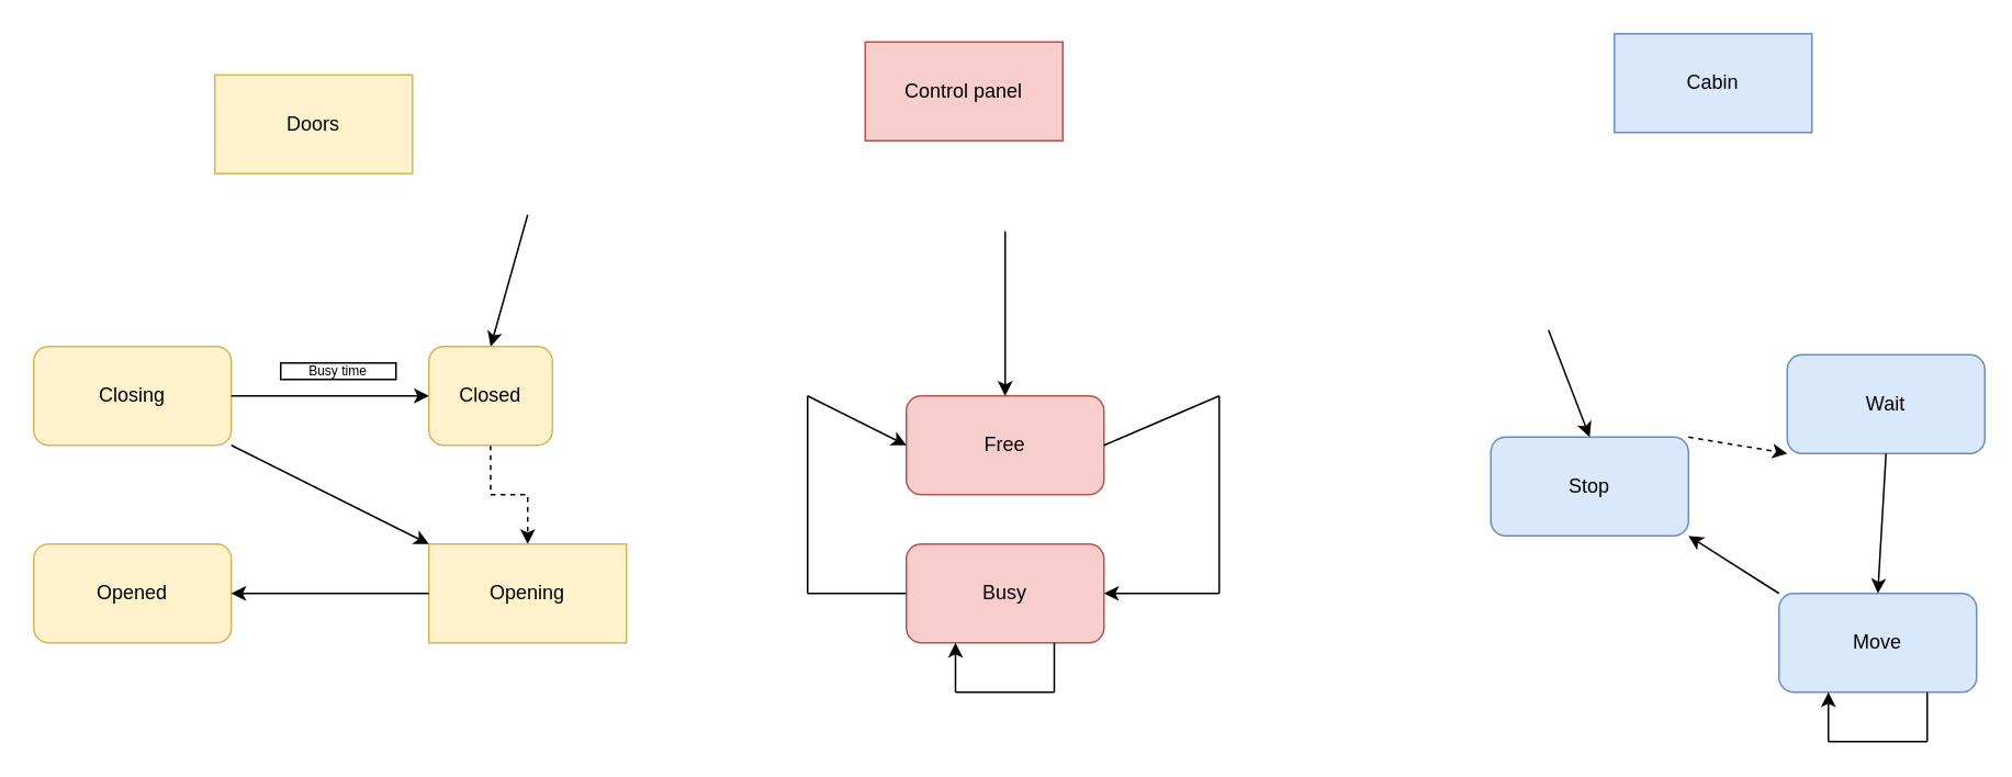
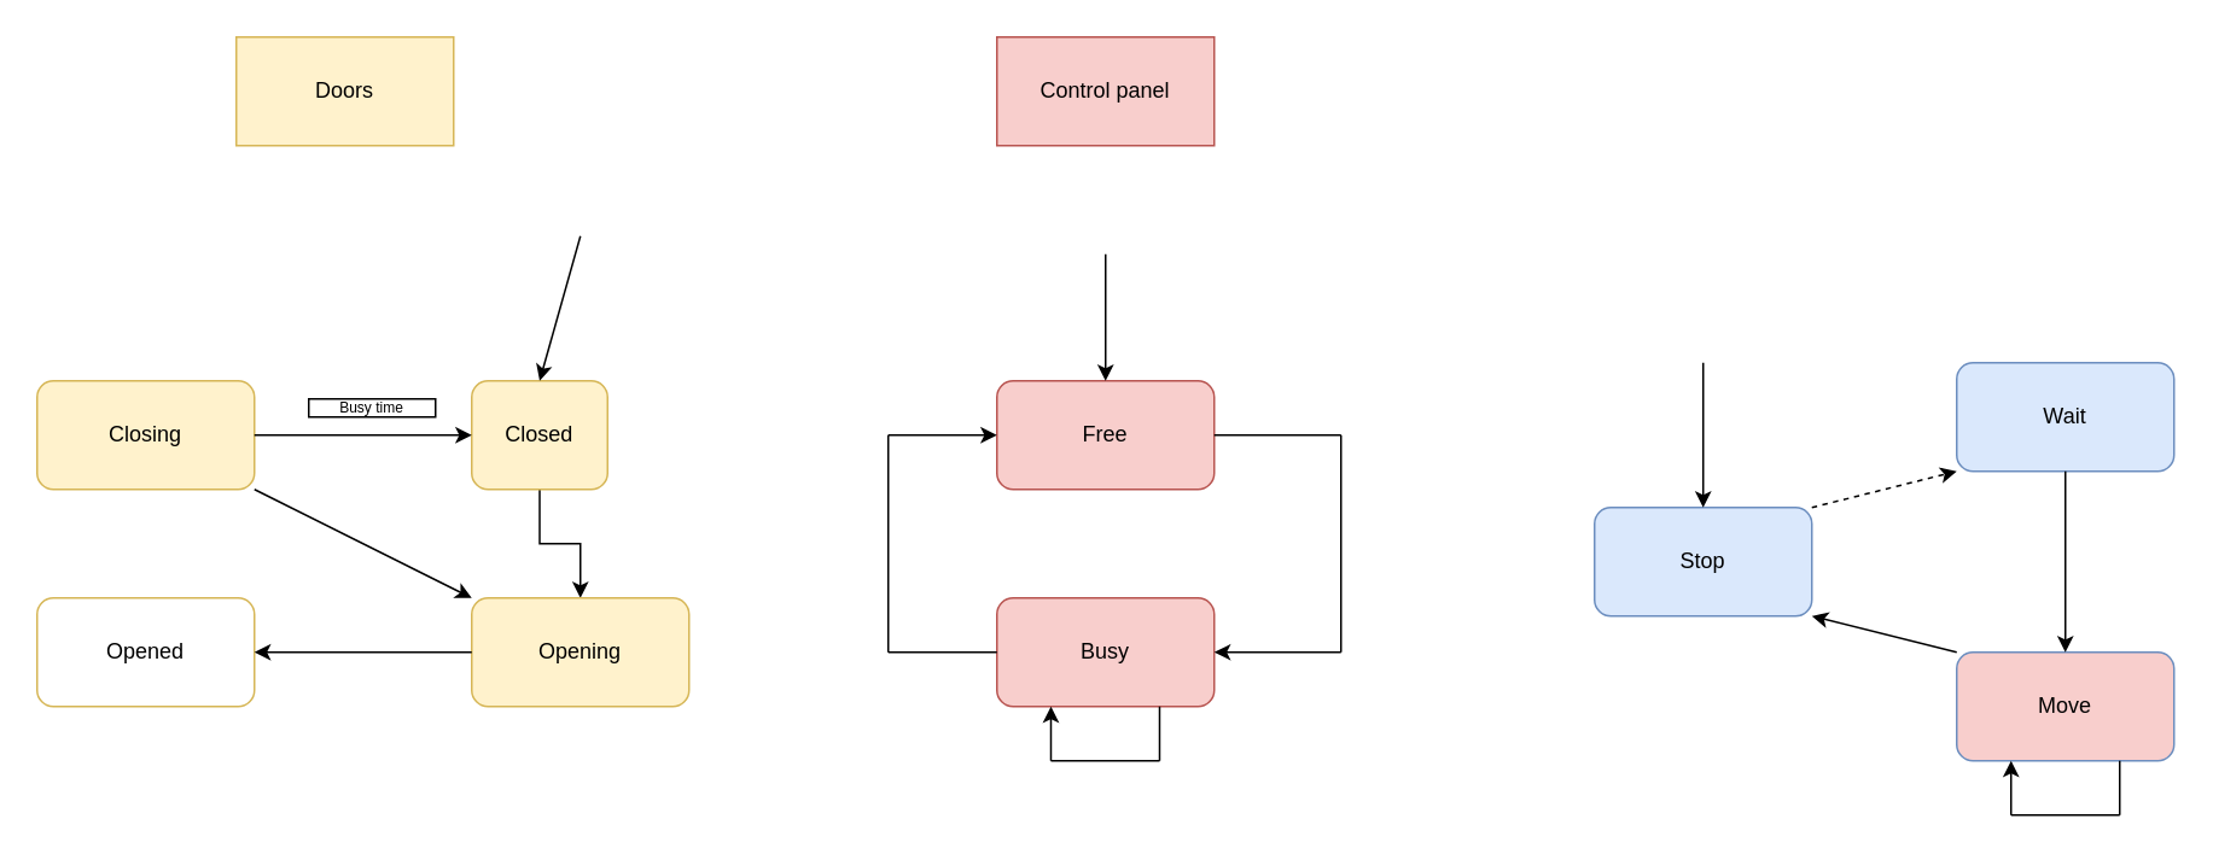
  <mxCell id="0" />
  <mxCell id="1" parent="0" />
  <mxCell id="2" value="Closing" style="rounded=1;whiteSpace=wrap;html=1;fillColor=#fff2cc;strokeColor=#d6b656;" parent="1" vertex="1"><mxGeometry x="20" y="210" width="120" height="60" as="geometry" /></mxCell>
- <mxCell id="3" value="" style="edgeStyle=orthogonalEdgeStyle;rounded=0;orthogonalLoop=1;jettySize=auto;html=1;dashed=1;" parent="1" source="4" target="6" edge="1"><mxGeometry relative="1" as="geometry" /></mxCell>
+ <mxCell id="3" value="" style="edgeStyle=orthogonalEdgeStyle;rounded=0;orthogonalLoop=1;jettySize=auto;html=1;" parent="1" source="4" target="6" edge="1"><mxGeometry relative="1" as="geometry" /></mxCell>
  <mxCell id="4" value="Closed" style="rounded=1;whiteSpace=wrap;html=1;fillColor=#fff2cc;strokeColor=#d6b656;" parent="1" vertex="1"><mxGeometry x="260" y="210" width="75" height="60" as="geometry" /></mxCell>
- <mxCell id="5" value="Opened" style="rounded=1;whiteSpace=wrap;html=1;fillColor=#fff2cc;strokeColor=#d6b656;" parent="1" vertex="1"><mxGeometry x="20" y="330" width="120" height="60" as="geometry" /></mxCell>
- <mxCell id="6" value="Opening" style="whiteSpace=wrap;html=1;fillColor=#fff2cc;strokeColor=#d6b656;rounded=0;" parent="1" vertex="1"><mxGeometry x="260" y="330" width="120" height="60" as="geometry" /></mxCell>
+ <mxCell id="5" value="Opened" style="rounded=1;whiteSpace=wrap;html=1;fillColor=#ffffff;strokeColor=#d6b656;" parent="1" vertex="1"><mxGeometry x="20" y="330" width="120" height="60" as="geometry" /></mxCell>
+ <mxCell id="6" value="Opening" style="rounded=1;whiteSpace=wrap;html=1;fillColor=#fff2cc;strokeColor=#d6b656;" parent="1" vertex="1"><mxGeometry x="260" y="330" width="120" height="60" as="geometry" /></mxCell>
  <mxCell id="7" value="" style="endArrow=classic;html=1;entryX=0;entryY=0.5;entryDx=0;entryDy=0;" parent="1" target="4" edge="1"><mxGeometry width="50" height="50" relative="1" as="geometry"><mxPoint x="140" y="240" as="sourcePoint" /><mxPoint x="190" y="190" as="targetPoint" /></mxGeometry></mxCell>
  <mxCell id="8" value="" style="endArrow=classic;html=1;entryX=1;entryY=0.5;entryDx=0;entryDy=0;" parent="1" source="6" target="5" edge="1"><mxGeometry width="50" height="50" relative="1" as="geometry"><mxPoint x="180" y="530" as="sourcePoint" /><mxPoint x="230" y="480" as="targetPoint" /></mxGeometry></mxCell>
  <mxCell id="9" value="" style="endArrow=classic;html=1;exitX=1;exitY=1;exitDx=0;exitDy=0;entryX=0;entryY=0;entryDx=0;entryDy=0;" parent="1" source="2" target="6" edge="1"><mxGeometry width="50" height="50" relative="1" as="geometry"><mxPoint x="180" y="330" as="sourcePoint" /><mxPoint x="230" y="280" as="targetPoint" /></mxGeometry></mxCell>
  <mxCell id="10" value="" style="endArrow=classic;html=1;entryX=0.5;entryY=0;entryDx=0;entryDy=0;" parent="1" target="4" edge="1"><mxGeometry width="50" height="50" relative="1" as="geometry"><mxPoint x="320" y="130" as="sourcePoint" /><mxPoint x="340" y="120" as="targetPoint" /></mxGeometry></mxCell>
- <mxCell id="11" value="Free" style="rounded=1;whiteSpace=wrap;html=1;fillColor=#f8cecc;strokeColor=#b85450;" parent="1" vertex="1"><mxGeometry x="550" y="240" width="120" height="60" as="geometry" /></mxCell>
+ <mxCell id="11" value="Free" style="rounded=1;whiteSpace=wrap;html=1;fillColor=#f8cecc;strokeColor=#b85450;" parent="1" vertex="1"><mxGeometry x="550" y="210" width="120" height="60" as="geometry" /></mxCell>
  <mxCell id="12" value="Busy" style="rounded=1;whiteSpace=wrap;html=1;fillColor=#f8cecc;strokeColor=#b85450;" parent="1" vertex="1"><mxGeometry x="550" y="330" width="120" height="60" as="geometry" /></mxCell>
  <mxCell id="13" value="" style="endArrow=classic;html=1;entryX=0;entryY=0.5;entryDx=0;entryDy=0;" parent="1" target="11" edge="1"><mxGeometry width="50" height="50" relative="1" as="geometry"><mxPoint x="490" y="240" as="sourcePoint" /><mxPoint x="550" y="210" as="targetPoint" /></mxGeometry></mxCell>
  <mxCell id="14" value="" style="endArrow=none;html=1;" parent="1" edge="1"><mxGeometry width="50" height="50" relative="1" as="geometry"><mxPoint x="490" y="360" as="sourcePoint" /><mxPoint x="490" y="240" as="targetPoint" /></mxGeometry></mxCell>
  <mxCell id="15" value="" style="endArrow=none;html=1;exitX=0;exitY=0.5;exitDx=0;exitDy=0;" parent="1" source="12" edge="1"><mxGeometry width="50" height="50" relative="1" as="geometry"><mxPoint x="490" y="440" as="sourcePoint" /><mxPoint x="490" y="360" as="targetPoint" /></mxGeometry></mxCell>
  <mxCell id="16" value="" style="endArrow=none;html=1;exitX=1;exitY=0.5;exitDx=0;exitDy=0;" parent="1" source="11" edge="1"><mxGeometry width="50" height="50" relative="1" as="geometry"><mxPoint x="710" y="270" as="sourcePoint" /><mxPoint x="740" y="240" as="targetPoint" /></mxGeometry></mxCell>
  <mxCell id="17" value="" style="endArrow=none;html=1;" parent="1" edge="1"><mxGeometry width="50" height="50" relative="1" as="geometry"><mxPoint x="740" y="360" as="sourcePoint" /><mxPoint x="740" y="240" as="targetPoint" /></mxGeometry></mxCell>
  <mxCell id="18" value="" style="endArrow=classic;html=1;entryX=1;entryY=0.5;entryDx=0;entryDy=0;" parent="1" target="12" edge="1"><mxGeometry width="50" height="50" relative="1" as="geometry"><mxPoint x="740" y="360" as="sourcePoint" /><mxPoint x="720" y="290" as="targetPoint" /></mxGeometry></mxCell>
  <mxCell id="19" value="" style="endArrow=classic;html=1;entryX=0.5;entryY=0;entryDx=0;entryDy=0;" parent="1" target="11" edge="1"><mxGeometry width="50" height="50" relative="1" as="geometry"><mxPoint x="610" y="140" as="sourcePoint" /><mxPoint x="720" y="190" as="targetPoint" /></mxGeometry></mxCell>
- <mxCell id="20" value="Stop" style="rounded=1;whiteSpace=wrap;html=1;fillColor=#dae8fc;strokeColor=#6c8ebf;" parent="1" vertex="1"><mxGeometry x="905" y="265" width="120" height="60" as="geometry" /></mxCell>
- <mxCell id="21" value="Wait" style="rounded=1;whiteSpace=wrap;html=1;fillColor=#dae8fc;strokeColor=#6c8ebf;" parent="1" vertex="1"><mxGeometry x="1085" y="215" width="120" height="60" as="geometry" /></mxCell>
- <mxCell id="22" value="Move" style="rounded=1;whiteSpace=wrap;html=1;fillColor=#dae8fc;strokeColor=#6c8ebf;" parent="1" vertex="1"><mxGeometry x="1080" y="360" width="120" height="60" as="geometry" /></mxCell>
+ <mxCell id="20" value="Stop" style="rounded=1;whiteSpace=wrap;html=1;fillColor=#dae8fc;strokeColor=#6c8ebf;" parent="1" vertex="1"><mxGeometry x="880" y="280" width="120" height="60" as="geometry" /></mxCell>
+ <mxCell id="21" value="Wait" style="rounded=1;whiteSpace=wrap;html=1;fillColor=#dae8fc;strokeColor=#6c8ebf;" parent="1" vertex="1"><mxGeometry x="1080" y="200" width="120" height="60" as="geometry" /></mxCell>
+ <mxCell id="22" value="Move" style="rounded=1;whiteSpace=wrap;html=1;fillColor=#f8cecc;strokeColor=#6c8ebf;" parent="1" vertex="1"><mxGeometry x="1080" y="360" width="120" height="60" as="geometry" /></mxCell>
  <mxCell id="23" value="" style="endArrow=classic;html=1;exitX=1;exitY=0;exitDx=0;exitDy=0;entryX=0;entryY=1;entryDx=0;entryDy=0;dashed=1;" parent="1" source="20" target="21" edge="1"><mxGeometry width="50" height="50" relative="1" as="geometry"><mxPoint x="1010" y="250" as="sourcePoint" /><mxPoint x="1050" y="210" as="targetPoint" /></mxGeometry></mxCell>
  <mxCell id="24" value="" style="endArrow=classic;html=1;exitX=0;exitY=0;exitDx=0;exitDy=0;entryX=1;entryY=1;entryDx=0;entryDy=0;" parent="1" source="22" target="20" edge="1"><mxGeometry width="50" height="50" relative="1" as="geometry"><mxPoint x="930" y="450" as="sourcePoint" /><mxPoint x="1040" y="350" as="targetPoint" /></mxGeometry></mxCell>
  <mxCell id="25" value="" style="endArrow=classic;html=1;exitX=0.5;exitY=1;exitDx=0;exitDy=0;entryX=0.5;entryY=0;entryDx=0;entryDy=0;" parent="1" source="21" target="22" edge="1"><mxGeometry width="50" height="50" relative="1" as="geometry"><mxPoint x="900" y="470" as="sourcePoint" /><mxPoint x="950" y="420" as="targetPoint" /></mxGeometry></mxCell>
  <mxCell id="26" value="" style="endArrow=classic;html=1;entryX=0.25;entryY=1;entryDx=0;entryDy=0;" parent="1" target="22" edge="1"><mxGeometry width="50" height="50" relative="1" as="geometry"><mxPoint x="1110" y="450" as="sourcePoint" /><mxPoint x="1097" y="420" as="targetPoint" /><Array as="points"><mxPoint x="1110" y="440" /></Array></mxGeometry></mxCell>
  <mxCell id="27" value="" style="endArrow=none;html=1;" parent="1" edge="1"><mxGeometry width="50" height="50" relative="1" as="geometry"><mxPoint x="1110" y="450" as="sourcePoint" /><mxPoint x="1170" y="450" as="targetPoint" /></mxGeometry></mxCell>
  <mxCell id="28" value="" style="endArrow=none;html=1;entryX=0.75;entryY=1;entryDx=0;entryDy=0;" parent="1" target="22" edge="1"><mxGeometry width="50" height="50" relative="1" as="geometry"><mxPoint x="1170" y="450" as="sourcePoint" /><mxPoint x="1270" y="470" as="targetPoint" /></mxGeometry></mxCell>
  <mxCell id="29" value="" style="endArrow=classic;html=1;entryX=0.5;entryY=0;entryDx=0;entryDy=0;" parent="1" target="20" edge="1"><mxGeometry width="50" height="50" relative="1" as="geometry"><mxPoint x="940" y="200" as="sourcePoint" /><mxPoint x="990" y="110" as="targetPoint" /></mxGeometry></mxCell>
- <mxCell id="30" value="Doors" style="rounded=0;whiteSpace=wrap;html=1;fillColor=#fff2cc;strokeColor=#d6b656;" parent="1" vertex="1"><mxGeometry x="130" y="45" width="120" height="60" as="geometry" /></mxCell>
- <mxCell id="31" value="Control panel" style="rounded=0;whiteSpace=wrap;html=1;fillColor=#f8cecc;strokeColor=#b85450;" parent="1" vertex="1"><mxGeometry x="525" y="25" width="120" height="60" as="geometry" /></mxCell>
- <mxCell id="32" value="Cabin" style="rounded=0;whiteSpace=wrap;html=1;fillColor=#dae8fc;strokeColor=#6c8ebf;" parent="1" vertex="1"><mxGeometry x="980" y="20" width="120" height="60" as="geometry" /></mxCell>
+ <mxCell id="30" value="Doors" style="rounded=0;whiteSpace=wrap;html=1;fillColor=#fff2cc;strokeColor=#d6b656;" parent="1" vertex="1"><mxGeometry x="130" y="20" width="120" height="60" as="geometry" /></mxCell>
+ <mxCell id="31" value="Control panel" style="rounded=0;whiteSpace=wrap;html=1;fillColor=#f8cecc;strokeColor=#b85450;" parent="1" vertex="1"><mxGeometry x="550" y="20" width="120" height="60" as="geometry" /></mxCell>
  <mxCell id="33" value="Busy time" style="rounded=0;whiteSpace=wrap;html=1;fontSize=8;" parent="1" vertex="1"><mxGeometry x="170" y="220" width="70" height="10" as="geometry" /></mxCell>
  <mxCell id="34" value="" style="endArrow=classic;html=1;entryX=0.25;entryY=1;entryDx=0;entryDy=0;" edge="1" parent="1"><mxGeometry width="50" height="50" relative="1" as="geometry"><mxPoint x="579.83" y="420" as="sourcePoint" /><mxPoint x="579.83" y="390" as="targetPoint" /><Array as="points"><mxPoint x="579.83" y="410" /></Array></mxGeometry></mxCell>
  <mxCell id="35" value="" style="endArrow=none;html=1;" edge="1" parent="1"><mxGeometry width="50" height="50" relative="1" as="geometry"><mxPoint x="579.83" y="420" as="sourcePoint" /><mxPoint x="639.83" y="420" as="targetPoint" /></mxGeometry></mxCell>
  <mxCell id="36" value="" style="endArrow=none;html=1;entryX=0.75;entryY=1;entryDx=0;entryDy=0;" edge="1" parent="1"><mxGeometry width="50" height="50" relative="1" as="geometry"><mxPoint x="639.83" y="420" as="sourcePoint" /><mxPoint x="639.83" y="390" as="targetPoint" /></mxGeometry></mxCell>
